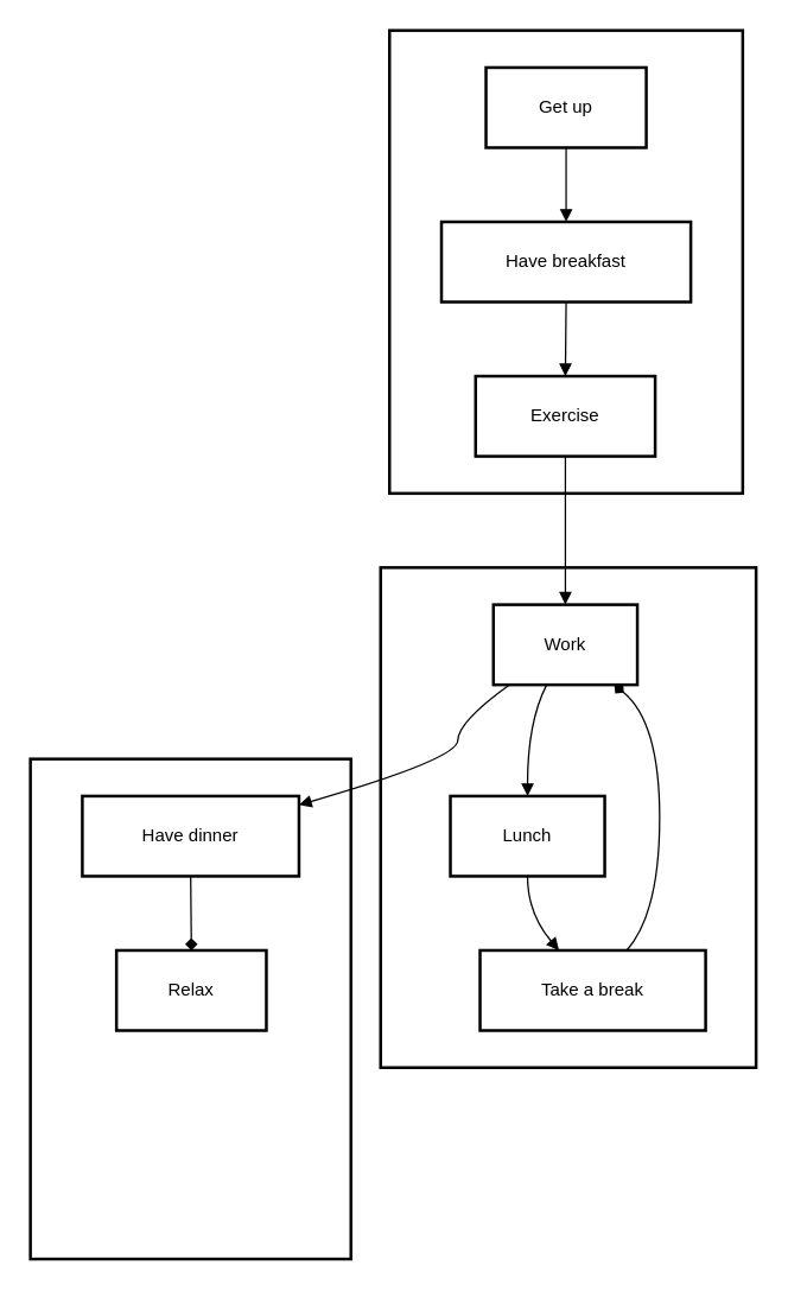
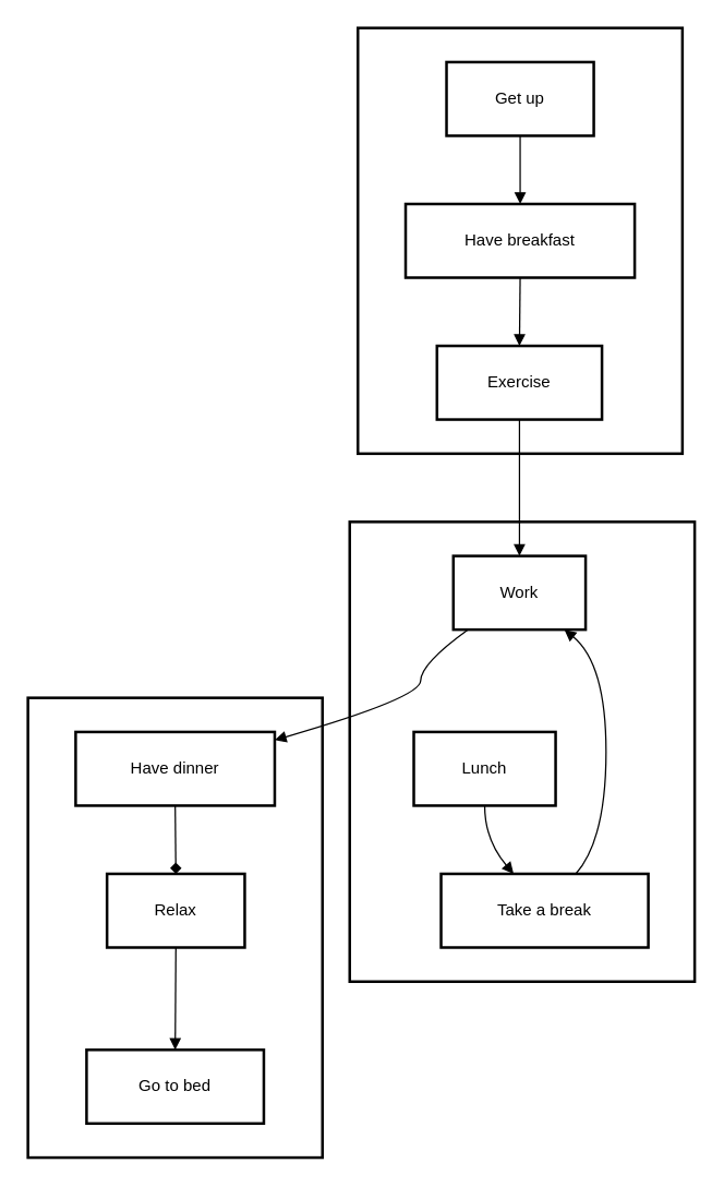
  <mxCell id="0" />
  <mxCell id="1" parent="0" />
  <mxCell id="2" value="Evening" style="whiteSpace=wrap;strokeWidth=2;" vertex="1" parent="1"><mxGeometry x="20" y="511" width="216" height="337" as="geometry" /></mxCell>
  <mxCell id="3" value="Daytime" style="whiteSpace=wrap;strokeWidth=2;" vertex="1" parent="1"><mxGeometry x="256" y="382" width="253" height="337" as="geometry" /></mxCell>
  <mxCell id="4" value="Morning" style="whiteSpace=wrap;strokeWidth=2;" vertex="1" parent="1"><mxGeometry x="262" y="20" width="238" height="312" as="geometry" /></mxCell>
  <mxCell id="5" value="Get up" style="whiteSpace=wrap;strokeWidth=2;" vertex="1" parent="1"><mxGeometry x="327" y="45" width="108" height="54" as="geometry" /></mxCell>
  <mxCell id="6" value="Have breakfast" style="whiteSpace=wrap;strokeWidth=2;" vertex="1" parent="1"><mxGeometry x="297" y="149" width="168" height="54" as="geometry" /></mxCell>
  <mxCell id="7" value="Exercise" style="whiteSpace=wrap;strokeWidth=2;" vertex="1" parent="1"><mxGeometry x="320" y="253" width="121" height="54" as="geometry" /></mxCell>
  <mxCell id="8" value="Work" style="whiteSpace=wrap;strokeWidth=2;" vertex="1" parent="1"><mxGeometry x="332" y="407" width="97" height="54" as="geometry" /></mxCell>
  <mxCell id="9" value="Lunch" style="whiteSpace=wrap;strokeWidth=2;" vertex="1" parent="1"><mxGeometry x="303" y="536" width="104" height="54" as="geometry" /></mxCell>
  <mxCell id="10" value="Take a break" style="whiteSpace=wrap;strokeWidth=2;" vertex="1" parent="1"><mxGeometry x="323" y="640" width="152" height="54" as="geometry" /></mxCell>
  <mxCell id="11" value="Have dinner" style="whiteSpace=wrap;strokeWidth=2;" vertex="1" parent="1"><mxGeometry x="55" y="536" width="146" height="54" as="geometry" /></mxCell>
  <mxCell id="12" value="Relax" style="whiteSpace=wrap;strokeWidth=2;" vertex="1" parent="1"><mxGeometry x="78" y="640" width="101" height="54" as="geometry" /></mxCell>
+ <mxCell id="13" value="Go to bed" style="whiteSpace=wrap;strokeWidth=2;" vertex="1" parent="1"><mxGeometry x="63" y="769" width="130" height="54" as="geometry" /></mxCell>
  <mxCell id="14" value="" style="curved=1;startArrow=none;endArrow=block;exitX=0.5;exitY=1;entryX=0.5;entryY=0;" edge="1" parent="1" source="5" target="6"><mxGeometry relative="1" as="geometry"><Array as="points" /></mxGeometry></mxCell>
  <mxCell id="15" value="" style="curved=1;startArrow=none;endArrow=block;exitX=0.5;exitY=1;entryX=0.5;entryY=0;" edge="1" parent="1" source="6" target="7"><mxGeometry relative="1" as="geometry"><Array as="points" /></mxGeometry></mxCell>
  <mxCell id="16" value="" style="curved=1;startArrow=none;endArrow=block;exitX=0.5;exitY=1;entryX=0.5;entryY=0;" edge="1" parent="1" source="7" target="8"><mxGeometry relative="1" as="geometry"><Array as="points" /></mxGeometry></mxCell>
- <mxCell id="17" value="" style="curved=1;startArrow=none;endArrow=block;exitX=0.37;exitY=1;entryX=0.5;entryY=0;" edge="1" parent="1" source="8" target="9"><mxGeometry relative="1" as="geometry"><Array as="points"><mxPoint x="355" y="486" /></Array></mxGeometry></mxCell>
  <mxCell id="18" value="" style="curved=1;startArrow=none;endArrow=block;exitX=0.5;exitY=1;entryX=0.35;entryY=0;" edge="1" parent="1" source="9" target="10"><mxGeometry relative="1" as="geometry"><Array as="points"><mxPoint x="355" y="615" /></Array></mxGeometry></mxCell>
- <mxCell id="19" value="" style="curved=1;startArrow=none;endArrow=diamond;exitX=0.65;exitY=0;entryX=0.84;entryY=1;" edge="1" parent="1" source="10" target="8"><mxGeometry relative="1" as="geometry"><Array as="points"><mxPoint x="444" y="615" /><mxPoint x="444" y="486" /></Array></mxGeometry></mxCell>
+ <mxCell id="19" value="" style="curved=1;startArrow=none;endArrow=block;exitX=0.65;exitY=0;entryX=0.84;entryY=1;" edge="1" parent="1" source="10" target="8"><mxGeometry relative="1" as="geometry"><Array as="points"><mxPoint x="444" y="615" /><mxPoint x="444" y="486" /></Array></mxGeometry></mxCell>
  <mxCell id="20" value="" style="curved=1;startArrow=none;endArrow=block;exitX=0.11;exitY=1;entryX=1;entryY=0.11;" edge="1" parent="1" source="8" target="11"><mxGeometry relative="1" as="geometry"><Array as="points"><mxPoint x="308" y="486" /><mxPoint x="308" y="511" /></Array></mxGeometry></mxCell>
  <mxCell id="21" value="" style="curved=1;startArrow=none;endArrow=diamond;exitX=0.5;exitY=1;entryX=0.5;entryY=0;" edge="1" parent="1" source="11" target="12"><mxGeometry relative="1" as="geometry"><Array as="points" /></mxGeometry></mxCell>
+ <mxCell id="22" value="" style="curved=1;startArrow=none;endArrow=block;exitX=0.5;exitY=1;entryX=0.5;entryY=0;" edge="1" parent="1" source="12" target="13"><mxGeometry relative="1" as="geometry"><Array as="points" /></mxGeometry></mxCell>
